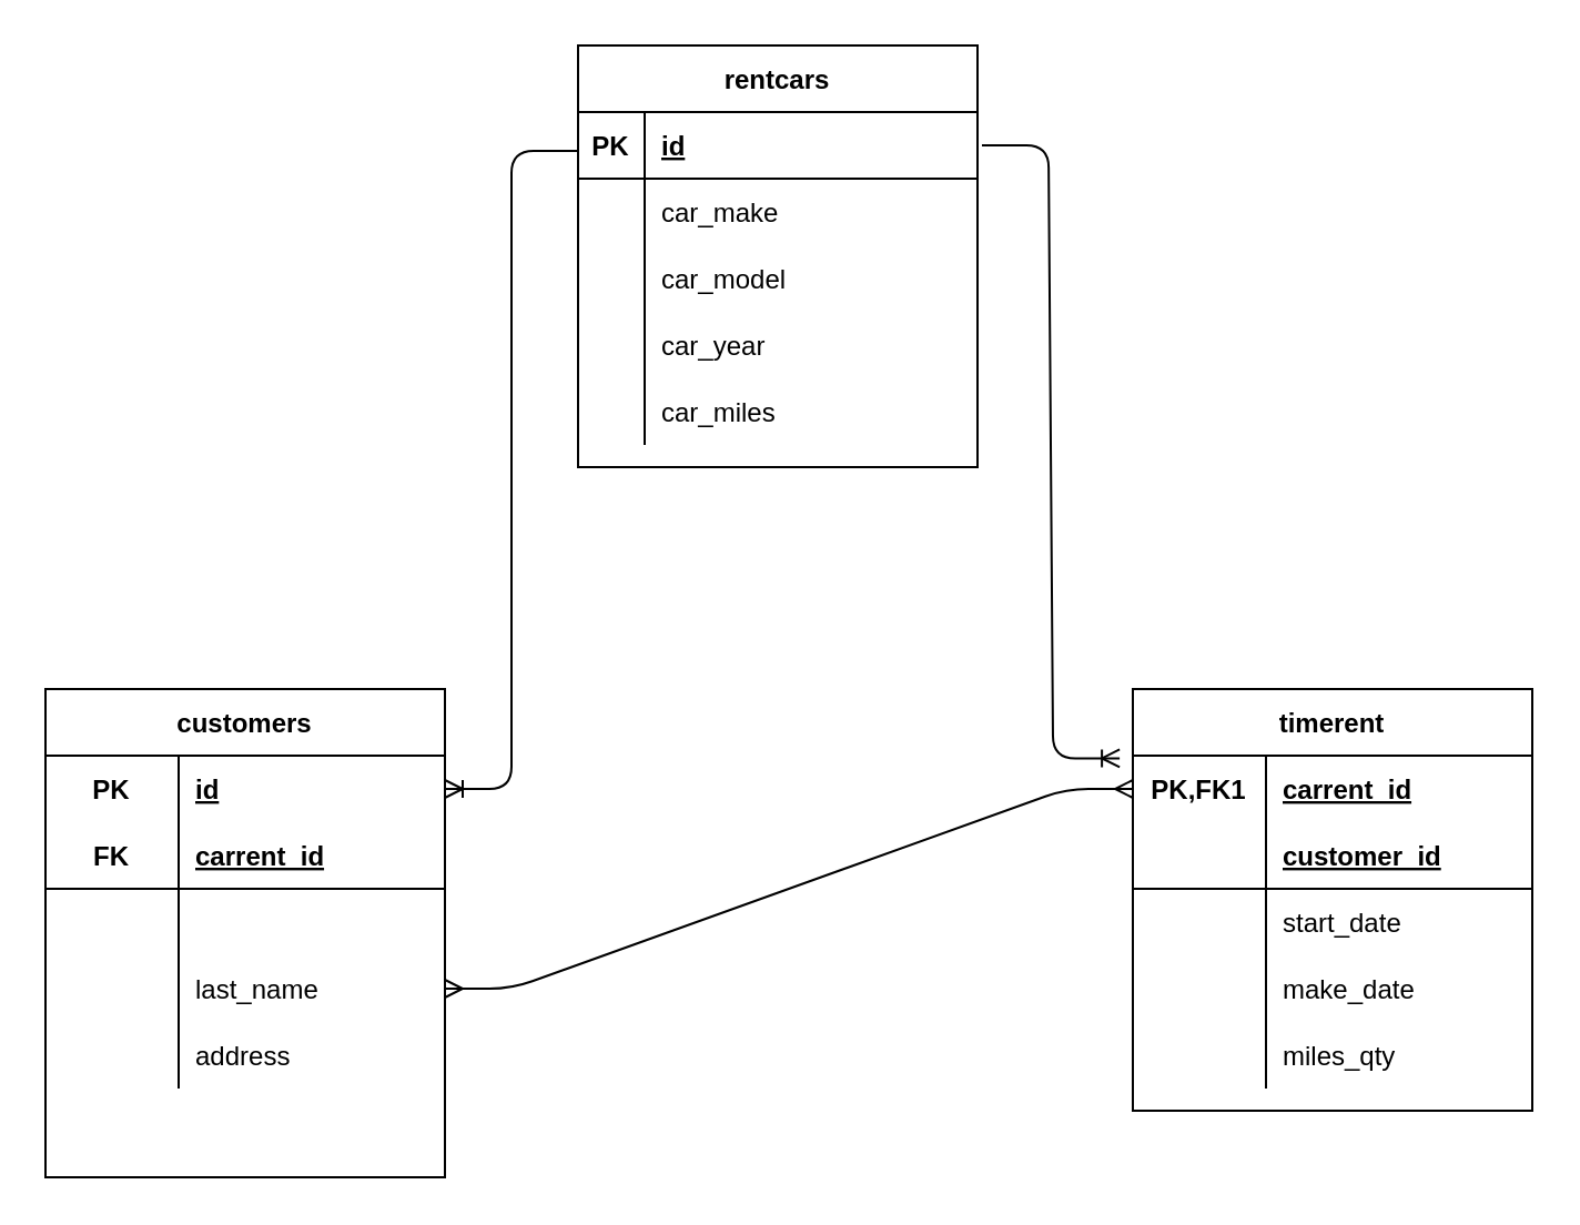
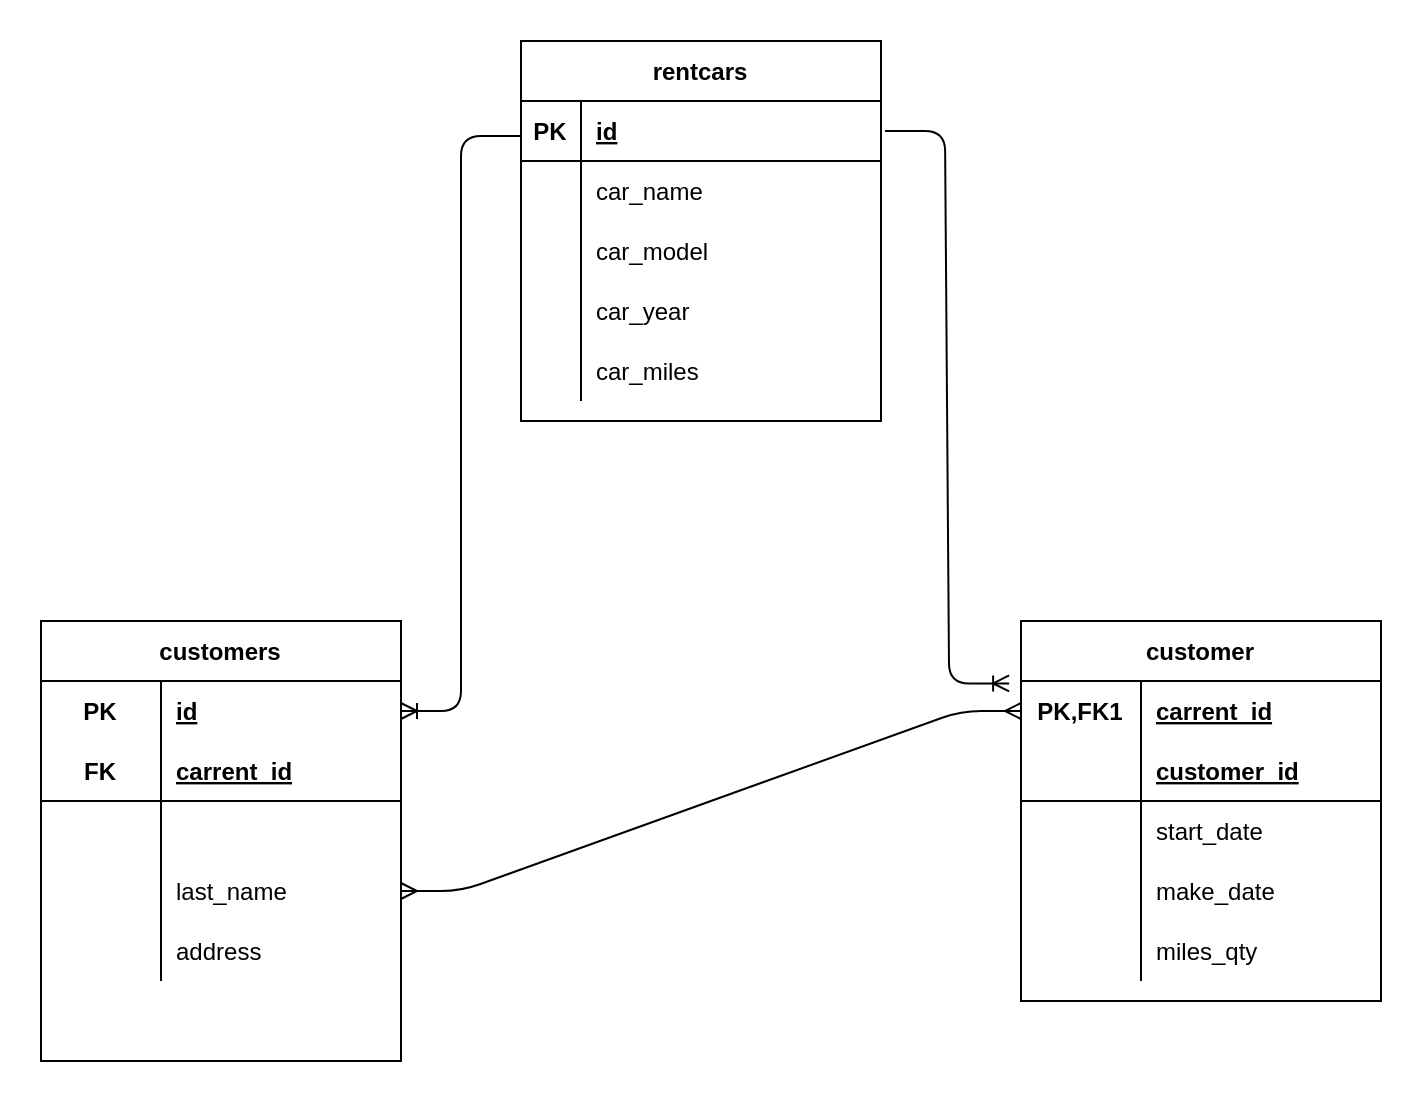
  <mxCell id="0" />
  <mxCell id="1" parent="0" />
  <mxCell id="2" value="rentcars" style="shape=table;startSize=30;container=1;collapsible=1;childLayout=tableLayout;fixedRows=1;rowLines=0;fontStyle=1;align=center;resizeLast=1;" vertex="1" parent="1"><mxGeometry x="260" y="20" width="180" height="190" as="geometry" /></mxCell>
  <mxCell id="3" value="" style="shape=partialRectangle;collapsible=0;dropTarget=0;pointerEvents=0;fillColor=none;top=0;left=0;bottom=1;right=0;points=[[0,0.5],[1,0.5]];portConstraint=eastwest;" vertex="1" parent="2"><mxGeometry y="30" width="180" height="30" as="geometry" /></mxCell>
  <mxCell id="4" value="PK" style="shape=partialRectangle;connectable=0;fillColor=none;top=0;left=0;bottom=0;right=0;fontStyle=1;overflow=hidden;" vertex="1" parent="3"><mxGeometry width="30" height="30" as="geometry" /></mxCell>
  <mxCell id="5" value="id" style="shape=partialRectangle;connectable=0;fillColor=none;top=0;left=0;bottom=0;right=0;align=left;spacingLeft=6;fontStyle=5;overflow=hidden;" vertex="1" parent="3"><mxGeometry x="30" width="150" height="30" as="geometry" /></mxCell>
  <mxCell id="6" value="" style="shape=partialRectangle;collapsible=0;dropTarget=0;pointerEvents=0;fillColor=none;top=0;left=0;bottom=0;right=0;points=[[0,0.5],[1,0.5]];portConstraint=eastwest;" vertex="1" parent="2"><mxGeometry y="60" width="180" height="30" as="geometry" /></mxCell>
  <mxCell id="7" value="" style="shape=partialRectangle;connectable=0;fillColor=none;top=0;left=0;bottom=0;right=0;editable=1;overflow=hidden;" vertex="1" parent="6"><mxGeometry width="30" height="30" as="geometry" /></mxCell>
- <mxCell id="8" value="car_make" style="shape=partialRectangle;connectable=0;fillColor=none;top=0;left=0;bottom=0;right=0;align=left;spacingLeft=6;overflow=hidden;" vertex="1" parent="6"><mxGeometry x="30" width="150" height="30" as="geometry" /></mxCell>
+ <mxCell id="8" value="car_name" style="shape=partialRectangle;connectable=0;fillColor=none;top=0;left=0;bottom=0;right=0;align=left;spacingLeft=6;overflow=hidden;" vertex="1" parent="6"><mxGeometry x="30" width="150" height="30" as="geometry" /></mxCell>
  <mxCell id="9" value="" style="shape=partialRectangle;collapsible=0;dropTarget=0;pointerEvents=0;fillColor=none;top=0;left=0;bottom=0;right=0;points=[[0,0.5],[1,0.5]];portConstraint=eastwest;" vertex="1" parent="2"><mxGeometry y="90" width="180" height="30" as="geometry" /></mxCell>
  <mxCell id="10" value="" style="shape=partialRectangle;connectable=0;fillColor=none;top=0;left=0;bottom=0;right=0;editable=1;overflow=hidden;" vertex="1" parent="9"><mxGeometry width="30" height="30" as="geometry" /></mxCell>
  <mxCell id="11" value="car_model" style="shape=partialRectangle;connectable=0;fillColor=none;top=0;left=0;bottom=0;right=0;align=left;spacingLeft=6;overflow=hidden;" vertex="1" parent="9"><mxGeometry x="30" width="150" height="30" as="geometry" /></mxCell>
  <mxCell id="12" value="" style="shape=partialRectangle;collapsible=0;dropTarget=0;pointerEvents=0;fillColor=none;top=0;left=0;bottom=0;right=0;points=[[0,0.5],[1,0.5]];portConstraint=eastwest;" vertex="1" parent="2"><mxGeometry y="120" width="180" height="30" as="geometry" /></mxCell>
  <mxCell id="13" value="" style="shape=partialRectangle;connectable=0;fillColor=none;top=0;left=0;bottom=0;right=0;editable=1;overflow=hidden;" vertex="1" parent="12"><mxGeometry width="30" height="30" as="geometry" /></mxCell>
  <mxCell id="14" value="car_year" style="shape=partialRectangle;connectable=0;fillColor=none;top=0;left=0;bottom=0;right=0;align=left;spacingLeft=6;overflow=hidden;" vertex="1" parent="12"><mxGeometry x="30" width="150" height="30" as="geometry" /></mxCell>
  <mxCell id="15" value="" style="shape=partialRectangle;collapsible=0;dropTarget=0;pointerEvents=0;fillColor=none;top=0;left=0;bottom=0;right=0;points=[[0,0.5],[1,0.5]];portConstraint=eastwest;" vertex="1" parent="2"><mxGeometry y="150" width="180" height="30" as="geometry" /></mxCell>
  <mxCell id="16" value="" style="shape=partialRectangle;connectable=0;fillColor=none;top=0;left=0;bottom=0;right=0;editable=1;overflow=hidden;" vertex="1" parent="15"><mxGeometry width="30" height="30" as="geometry" /></mxCell>
  <mxCell id="17" value="car_miles" style="shape=partialRectangle;connectable=0;fillColor=none;top=0;left=0;bottom=0;right=0;align=left;spacingLeft=6;overflow=hidden;" vertex="1" parent="15"><mxGeometry x="30" width="150" height="30" as="geometry" /></mxCell>
  <mxCell id="18" value="customers" style="shape=table;startSize=30;container=1;collapsible=1;childLayout=tableLayout;fixedRows=1;rowLines=0;fontStyle=1;align=center;resizeLast=1;" vertex="1" parent="1"><mxGeometry x="20" y="310" width="180" height="220" as="geometry" /></mxCell>
  <mxCell id="19" value="" style="shape=partialRectangle;collapsible=0;dropTarget=0;pointerEvents=0;fillColor=none;top=0;left=0;bottom=0;right=0;points=[[0,0.5],[1,0.5]];portConstraint=eastwest;" vertex="1" parent="18"><mxGeometry y="30" width="180" height="30" as="geometry" /></mxCell>
  <mxCell id="20" value="PK" style="shape=partialRectangle;connectable=0;fillColor=none;top=0;left=0;bottom=0;right=0;fontStyle=1;overflow=hidden;" vertex="1" parent="19"><mxGeometry width="60" height="30" as="geometry" /></mxCell>
  <mxCell id="21" value="id" style="shape=partialRectangle;connectable=0;fillColor=none;top=0;left=0;bottom=0;right=0;align=left;spacingLeft=6;fontStyle=5;overflow=hidden;" vertex="1" parent="19"><mxGeometry x="60" width="120" height="30" as="geometry" /></mxCell>
  <mxCell id="22" value="" style="shape=partialRectangle;collapsible=0;dropTarget=0;pointerEvents=0;fillColor=none;top=0;left=0;bottom=1;right=0;points=[[0,0.5],[1,0.5]];portConstraint=eastwest;" vertex="1" parent="18"><mxGeometry y="60" width="180" height="30" as="geometry" /></mxCell>
  <mxCell id="23" value="FK" style="shape=partialRectangle;connectable=0;fillColor=none;top=0;left=0;bottom=0;right=0;fontStyle=1;overflow=hidden;" vertex="1" parent="22"><mxGeometry width="60" height="30" as="geometry" /></mxCell>
  <mxCell id="24" value="carrent_id" style="shape=partialRectangle;connectable=0;fillColor=none;top=0;left=0;bottom=0;right=0;align=left;spacingLeft=6;fontStyle=5;overflow=hidden;" vertex="1" parent="22"><mxGeometry x="60" width="120" height="30" as="geometry" /></mxCell>
  <mxCell id="25" value="" style="shape=partialRectangle;collapsible=0;dropTarget=0;pointerEvents=0;fillColor=none;top=0;left=0;bottom=0;right=0;points=[[0,0.5],[1,0.5]];portConstraint=eastwest;" vertex="1" parent="18"><mxGeometry y="90" width="180" height="30" as="geometry" /></mxCell>
  <mxCell id="26" value="" style="shape=partialRectangle;connectable=0;fillColor=none;top=0;left=0;bottom=0;right=0;editable=1;overflow=hidden;" vertex="1" parent="25"><mxGeometry width="60" height="30" as="geometry" /></mxCell>
  <mxCell id="27" value="" style="shape=partialRectangle;collapsible=0;dropTarget=0;pointerEvents=0;fillColor=none;top=0;left=0;bottom=0;right=0;points=[[0,0.5],[1,0.5]];portConstraint=eastwest;" vertex="1" parent="18"><mxGeometry y="120" width="180" height="30" as="geometry" /></mxCell>
  <mxCell id="28" value="" style="shape=partialRectangle;connectable=0;fillColor=none;top=0;left=0;bottom=0;right=0;editable=1;overflow=hidden;" vertex="1" parent="27"><mxGeometry width="60" height="30" as="geometry" /></mxCell>
  <mxCell id="29" value="last_name" style="shape=partialRectangle;connectable=0;fillColor=none;top=0;left=0;bottom=0;right=0;align=left;spacingLeft=6;overflow=hidden;" vertex="1" parent="27"><mxGeometry x="60" width="120" height="30" as="geometry" /></mxCell>
  <mxCell id="30" value="" style="shape=partialRectangle;collapsible=0;dropTarget=0;pointerEvents=0;fillColor=none;top=0;left=0;bottom=0;right=0;points=[[0,0.5],[1,0.5]];portConstraint=eastwest;" vertex="1" parent="18"><mxGeometry y="150" width="180" height="30" as="geometry" /></mxCell>
  <mxCell id="31" value="" style="shape=partialRectangle;connectable=0;fillColor=none;top=0;left=0;bottom=0;right=0;editable=1;overflow=hidden;" vertex="1" parent="30"><mxGeometry width="60" height="30" as="geometry" /></mxCell>
  <mxCell id="32" value="address" style="shape=partialRectangle;connectable=0;fillColor=none;top=0;left=0;bottom=0;right=0;align=left;spacingLeft=6;overflow=hidden;" vertex="1" parent="30"><mxGeometry x="60" width="120" height="30" as="geometry" /></mxCell>
  <mxCell id="33" value="" style="shape=partialRectangle;collapsible=0;dropTarget=0;pointerEvents=0;fillColor=none;top=0;left=0;bottom=0;right=0;points=[[0,0.5],[1,0.5]];portConstraint=eastwest;" vertex="1" parent="18"><mxGeometry y="180" width="180" height="30" as="geometry" /></mxCell>
  <mxCell id="34" value="" style="shape=partialRectangle;connectable=0;fillColor=none;top=0;left=0;bottom=0;right=0;editable=1;overflow=hidden;" vertex="1" parent="33"><mxGeometry width="60" height="30" as="geometry" /></mxCell>
- <mxCell id="35" value="timerent" style="shape=table;startSize=30;container=1;collapsible=1;childLayout=tableLayout;fixedRows=1;rowLines=0;fontStyle=1;align=center;resizeLast=1;" vertex="1" parent="1"><mxGeometry x="510" y="310" width="180" height="190" as="geometry" /></mxCell>
+ <mxCell id="35" value="customer" style="shape=table;startSize=30;container=1;collapsible=1;childLayout=tableLayout;fixedRows=1;rowLines=0;fontStyle=1;align=center;resizeLast=1;" vertex="1" parent="1"><mxGeometry x="510" y="310" width="180" height="190" as="geometry" /></mxCell>
  <mxCell id="36" value="" style="shape=partialRectangle;collapsible=0;dropTarget=0;pointerEvents=0;fillColor=none;top=0;left=0;bottom=0;right=0;points=[[0,0.5],[1,0.5]];portConstraint=eastwest;" vertex="1" parent="35"><mxGeometry y="30" width="180" height="30" as="geometry" /></mxCell>
  <mxCell id="37" value="PK,FK1" style="shape=partialRectangle;connectable=0;fillColor=none;top=0;left=0;bottom=0;right=0;fontStyle=1;overflow=hidden;" vertex="1" parent="36"><mxGeometry width="60" height="30" as="geometry" /></mxCell>
  <mxCell id="38" value="carrent_id" style="shape=partialRectangle;connectable=0;fillColor=none;top=0;left=0;bottom=0;right=0;align=left;spacingLeft=6;fontStyle=5;overflow=hidden;" vertex="1" parent="36"><mxGeometry x="60" width="120" height="30" as="geometry" /></mxCell>
  <mxCell id="39" value="" style="shape=partialRectangle;collapsible=0;dropTarget=0;pointerEvents=0;fillColor=none;top=0;left=0;bottom=1;right=0;points=[[0,0.5],[1,0.5]];portConstraint=eastwest;" vertex="1" parent="35"><mxGeometry y="60" width="180" height="30" as="geometry" /></mxCell>
  <mxCell id="40" value="customer_id" style="shape=partialRectangle;connectable=0;fillColor=none;top=0;left=0;bottom=0;right=0;align=left;spacingLeft=6;fontStyle=5;overflow=hidden;" vertex="1" parent="39"><mxGeometry x="60" width="120" height="30" as="geometry" /></mxCell>
  <mxCell id="41" value="" style="shape=partialRectangle;collapsible=0;dropTarget=0;pointerEvents=0;fillColor=none;top=0;left=0;bottom=0;right=0;points=[[0,0.5],[1,0.5]];portConstraint=eastwest;" vertex="1" parent="35"><mxGeometry y="90" width="180" height="30" as="geometry" /></mxCell>
  <mxCell id="42" value="" style="shape=partialRectangle;connectable=0;fillColor=none;top=0;left=0;bottom=0;right=0;editable=1;overflow=hidden;" vertex="1" parent="41"><mxGeometry width="60" height="30" as="geometry" /></mxCell>
  <mxCell id="43" value="start_date" style="shape=partialRectangle;connectable=0;fillColor=none;top=0;left=0;bottom=0;right=0;align=left;spacingLeft=6;overflow=hidden;" vertex="1" parent="41"><mxGeometry x="60" width="120" height="30" as="geometry" /></mxCell>
  <mxCell id="44" value="" style="shape=partialRectangle;collapsible=0;dropTarget=0;pointerEvents=0;fillColor=none;top=0;left=0;bottom=0;right=0;points=[[0,0.5],[1,0.5]];portConstraint=eastwest;" vertex="1" parent="35"><mxGeometry y="120" width="180" height="30" as="geometry" /></mxCell>
  <mxCell id="45" value="" style="shape=partialRectangle;connectable=0;fillColor=none;top=0;left=0;bottom=0;right=0;editable=1;overflow=hidden;" vertex="1" parent="44"><mxGeometry width="60" height="30" as="geometry" /></mxCell>
  <mxCell id="46" value="make_date" style="shape=partialRectangle;connectable=0;fillColor=none;top=0;left=0;bottom=0;right=0;align=left;spacingLeft=6;overflow=hidden;" vertex="1" parent="44"><mxGeometry x="60" width="120" height="30" as="geometry" /></mxCell>
  <mxCell id="47" value="" style="shape=partialRectangle;collapsible=0;dropTarget=0;pointerEvents=0;fillColor=none;top=0;left=0;bottom=0;right=0;points=[[0,0.5],[1,0.5]];portConstraint=eastwest;" vertex="1" parent="35"><mxGeometry y="150" width="180" height="30" as="geometry" /></mxCell>
  <mxCell id="48" value="" style="shape=partialRectangle;connectable=0;fillColor=none;top=0;left=0;bottom=0;right=0;editable=1;overflow=hidden;" vertex="1" parent="47"><mxGeometry width="60" height="30" as="geometry" /></mxCell>
  <mxCell id="49" value="miles_qty" style="shape=partialRectangle;connectable=0;fillColor=none;top=0;left=0;bottom=0;right=0;align=left;spacingLeft=6;overflow=hidden;" vertex="1" parent="47"><mxGeometry x="60" width="120" height="30" as="geometry" /></mxCell>
  <mxCell id="50" value="" style="edgeStyle=entityRelationEdgeStyle;fontSize=12;html=1;endArrow=ERoneToMany;entryX=1;entryY=0.5;entryDx=0;entryDy=0;exitX=0;exitY=0.25;exitDx=0;exitDy=0;" edge="1" parent="1" source="2" target="19"><mxGeometry width="100" height="100" relative="1" as="geometry"><mxPoint x="200" y="70" as="sourcePoint" /><mxPoint x="320" y="370" as="targetPoint" /></mxGeometry></mxCell>
  <mxCell id="51" value="" style="edgeStyle=entityRelationEdgeStyle;fontSize=12;html=1;endArrow=ERmany;startArrow=ERmany;exitX=1;exitY=0.5;exitDx=0;exitDy=0;" edge="1" parent="1" source="27"><mxGeometry width="100" height="100" relative="1" as="geometry"><mxPoint x="410" y="455" as="sourcePoint" /><mxPoint x="510" y="355" as="targetPoint" /></mxGeometry></mxCell>
  <mxCell id="52" value="" style="edgeStyle=entityRelationEdgeStyle;fontSize=12;html=1;endArrow=ERoneToMany;entryX=-0.033;entryY=0.04;entryDx=0;entryDy=0;entryPerimeter=0;" edge="1" parent="1" target="36"><mxGeometry width="100" height="100" relative="1" as="geometry"><mxPoint x="442" y="65" as="sourcePoint" /><mxPoint x="440" y="260" as="targetPoint" /></mxGeometry></mxCell>
